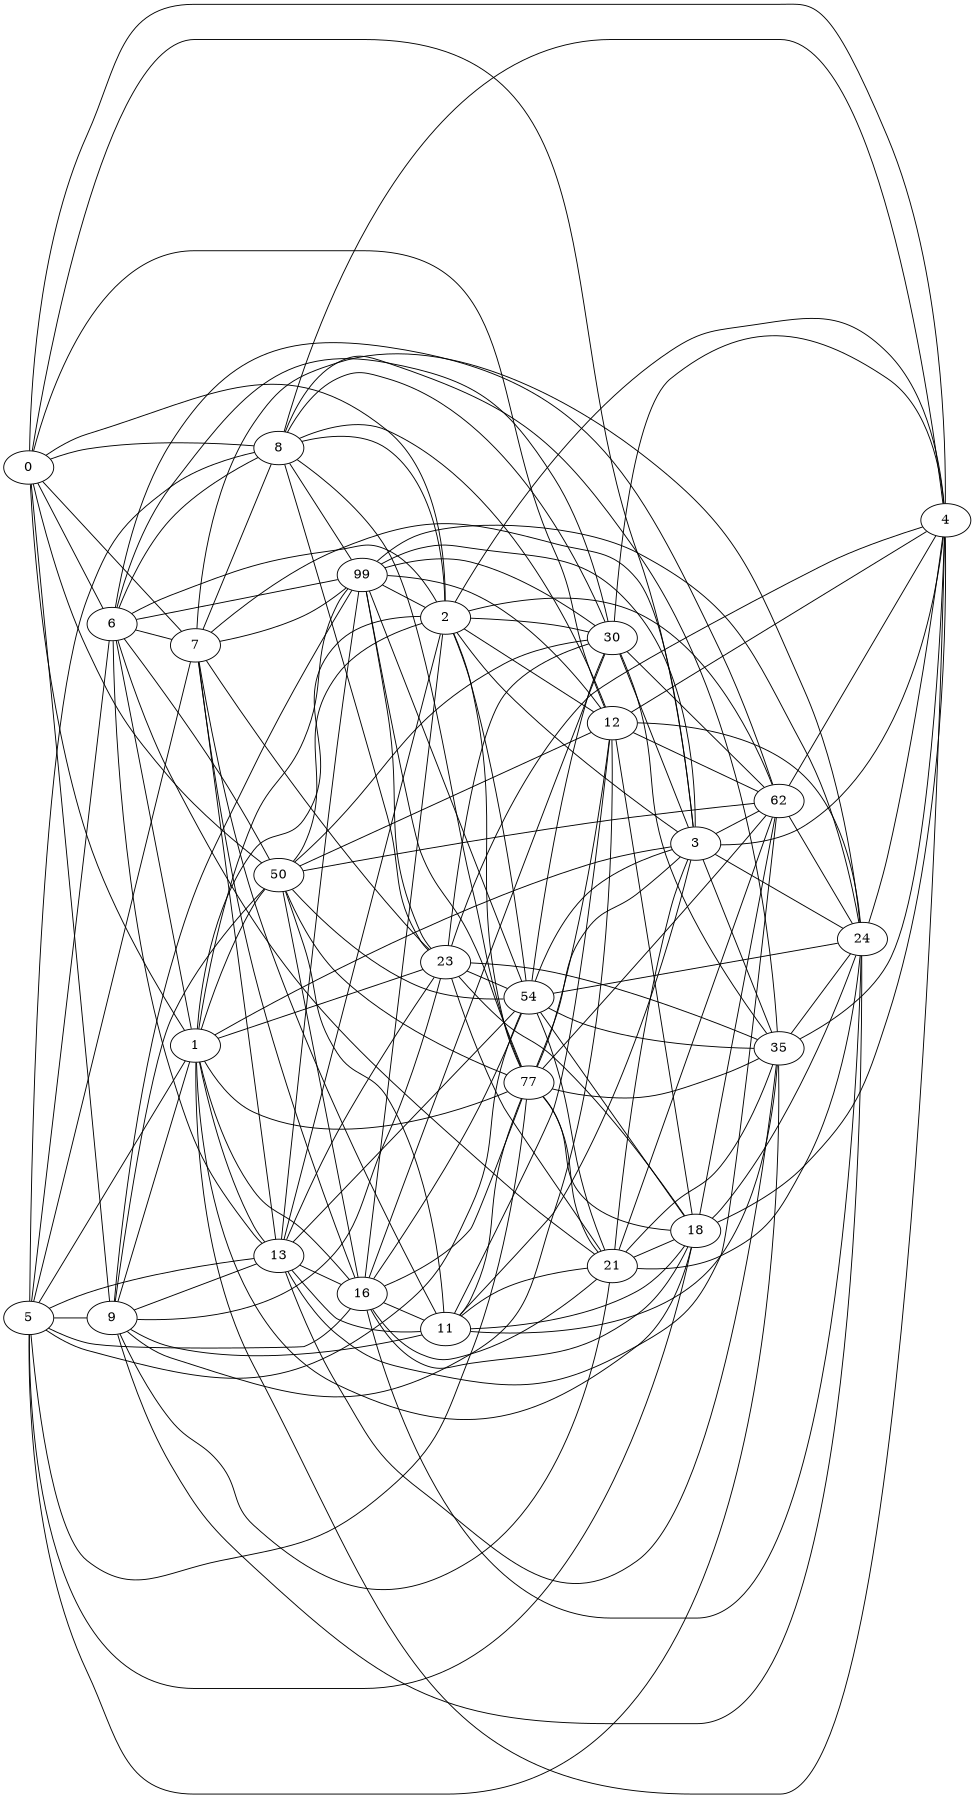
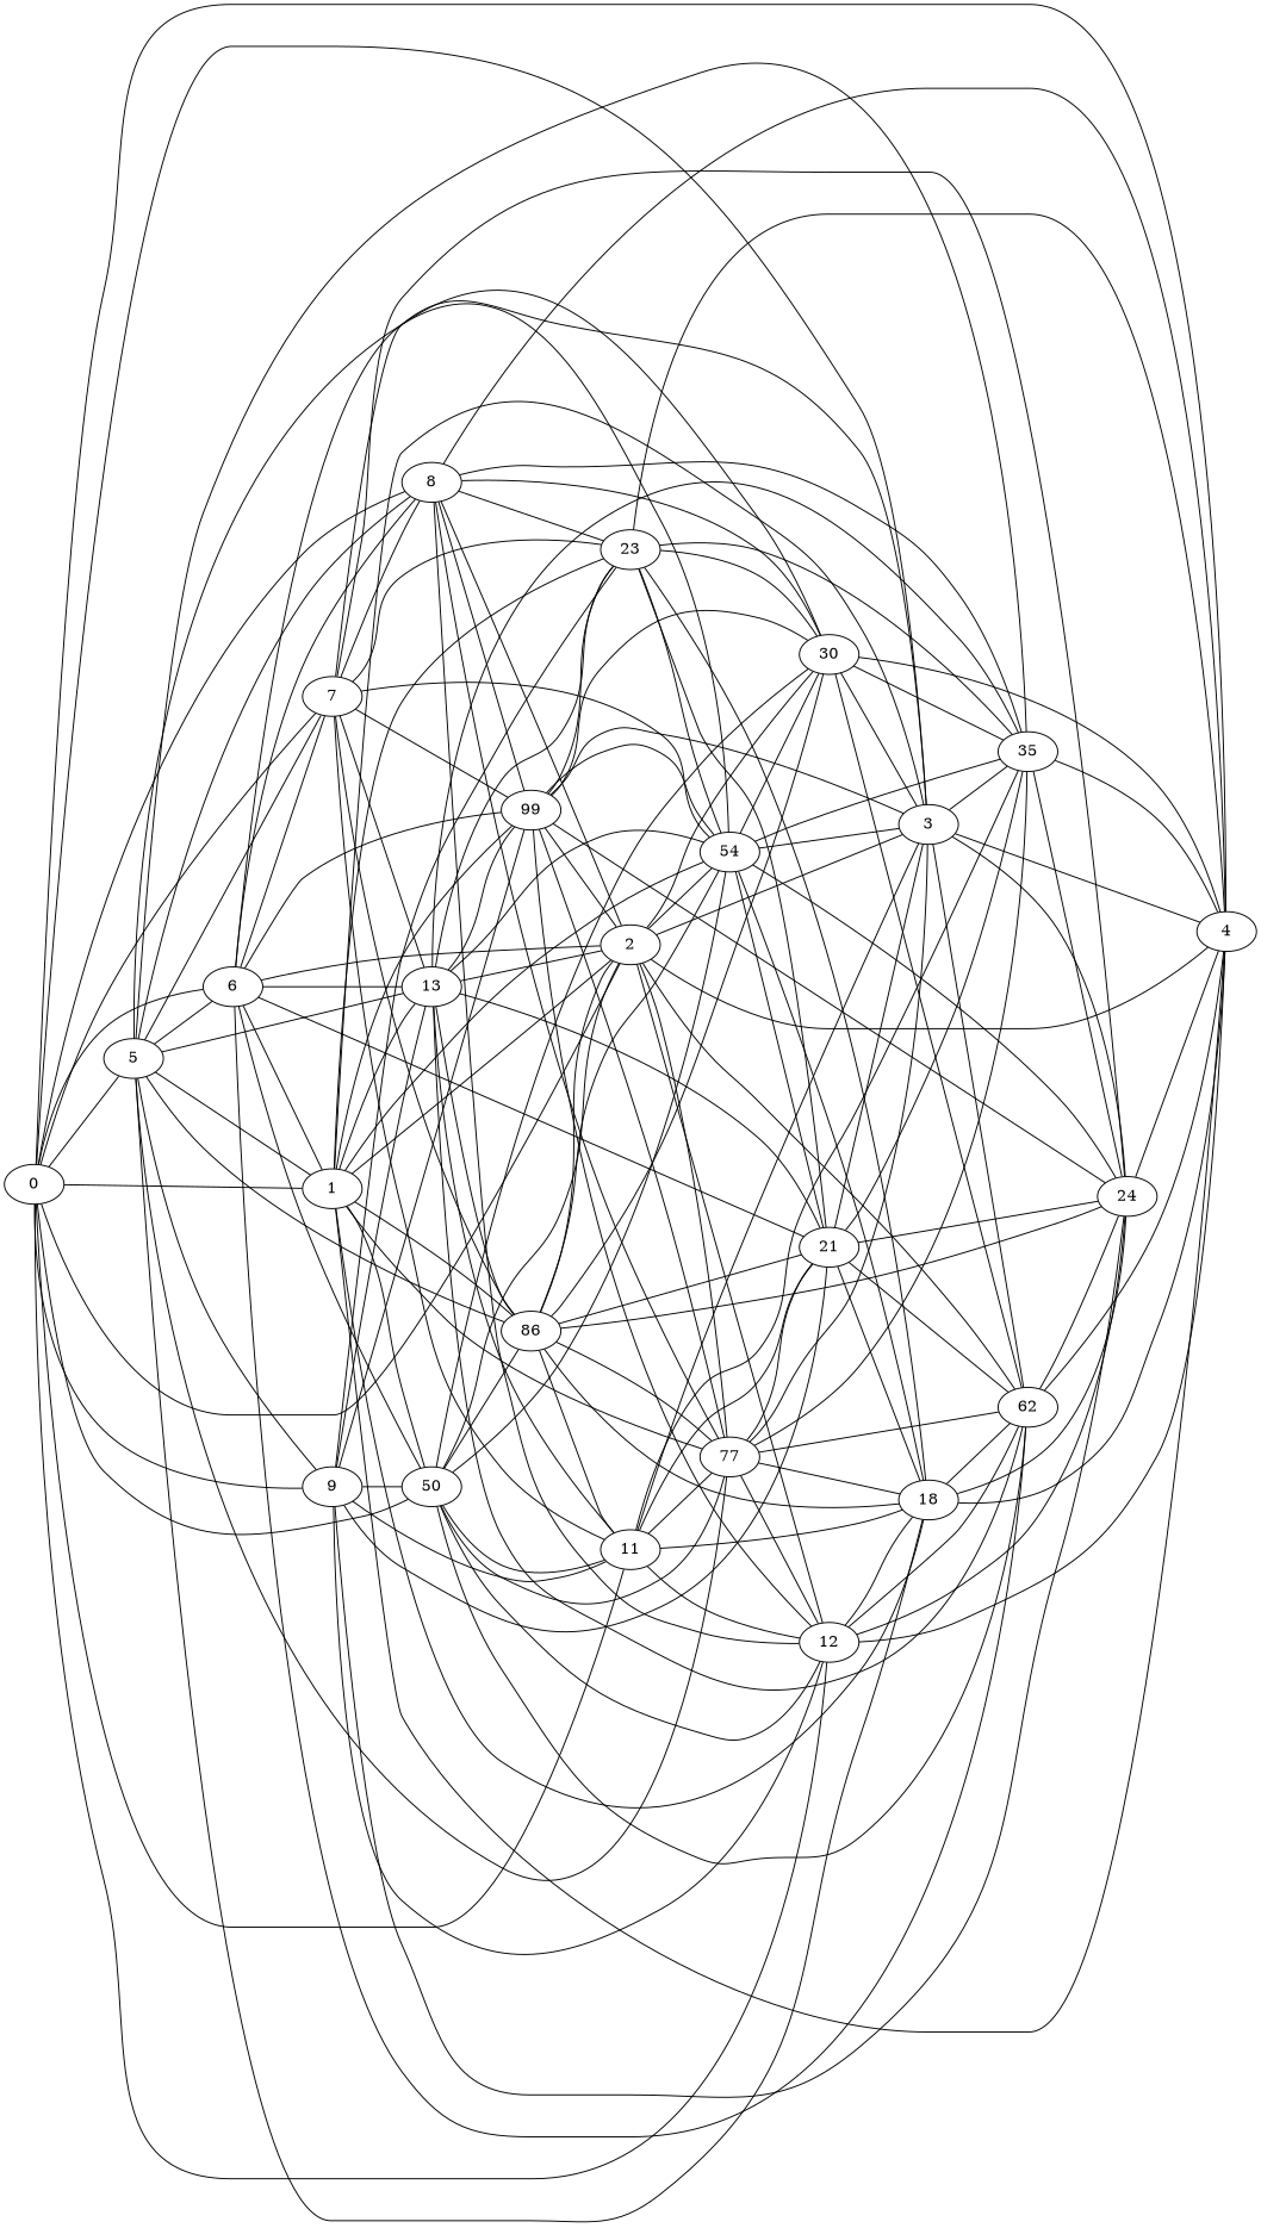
  graph {
    rankdir=LR
    0
    1
    2
    3
    4
    5
    6
    7
    8
    9
    n11 [label=50]
    11
    12
    13
-   16
+   16 [label=86]
    n16 [label=77]
    18
    n18 [label=99]
    23
    n20 [label=54]
    n21 [label=30]
    n22 [label=62]
    n23 [label=35]
    24
    21
    0 -- 1
    0 -- 2
    0 -- 3
    0 -- 4
+   0 -- 5
    0 -- 6
    0 -- 7
    0 -- 8
    0 -- 9
    0 -- n11
+   0 -- 11
    0 -- 12
    1 -- 2
    1 -- 3
    1 -- 4
    1 -- n11
    1 -- 13
    1 -- 16
    1 -- n16
    1 -- 18
    1 -- n18
    1 -- 23
    2 -- 3
    2 -- 4
    2 -- 12
    2 -- n16
    2 -- n20
    2 -- n21
    2 -- n22
    3 -- 4
    3 -- n22
    3 -- n23
    3 -- 24
    5 -- 1
    5 -- 6
    5 -- 7
    5 -- 8
    5 -- 9
    5 -- 13
    5 -- 16
    5 -- n16
    5 -- 18
    5 -- n20
    5 -- n23
    6 -- 1
    6 -- 2
    6 -- 7
    6 -- 8
    6 -- n11
    6 -- 13
    6 -- n18
    6 -- n21
    6 -- n22
    6 -- 21
    7 -- 3
    7 -- 8
    7 -- 11
    7 -- 13
    7 -- 16
    7 -- n18
    7 -- 23
+   7 -- n20
    7 -- 24
    8 -- 2
    8 -- 4
    8 -- 12
    8 -- n16
    8 -- n18
    8 -- 23
    8 -- n21
    8 -- n23
-   9 -- 1
+   n20 -- 1
    9 -- n11
    9 -- 11
    9 -- 12
    9 -- 13
    9 -- n18
    9 -- 23
    9 -- 24
    9 -- 21
    n11 -- 2
    n11 -- 11
    n11 -- 12
    n11 -- 16
    n11 -- n16
    n11 -- n20
    n11 -- n21
    n11 -- n22
    11 -- 3
    11 -- 12
    11 -- n16
    11 -- 18
    11 -- n23
    11 -- 21
    12 -- 4
    12 -- 18
    12 -- n22
    12 -- 24
    13 -- 2
    13 -- 11
    13 -- 16
    13 -- n18
    13 -- 23
    13 -- n20
    13 -- n22
    13 -- n23
+   13 -- 21
    16 -- 2
    16 -- 11
    16 -- n16
    16 -- 18
    16 -- n20
    16 -- n21
    16 -- 24
    16 -- 21
    n16 -- 3
    n16 -- 12
    n16 -- 18
    n16 -- n22
    n16 -- n23
    n16 -- 21
    18 -- 4
    18 -- n22
    18 -- 24
    n18 -- 2
    n18 -- 3
    n18 -- 12
    n18 -- n16
    n18 -- 23
    n18 -- n20
    n18 -- n21
    n18 -- 24
    23 -- 4
    23 -- 18
    23 -- n20
    23 -- n21
    23 -- n23
    23 -- 21
    n20 -- 3
    n20 -- 18
    n20 -- n21
    n20 -- n23
    n20 -- 24
    n20 -- 21
    n21 -- 3
    n21 -- 4
    n21 -- n22
    n21 -- n23
    n22 -- 4
    n22 -- 24
    n23 -- 4
    n23 -- 24
    24 -- 4
    21 -- 3
    21 -- 18
    21 -- n22
    21 -- n23
    21 -- 24
  }
